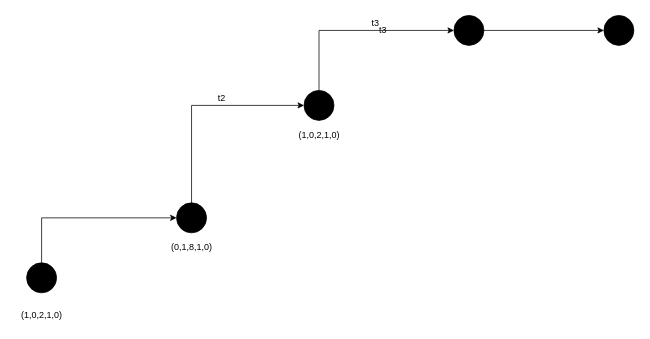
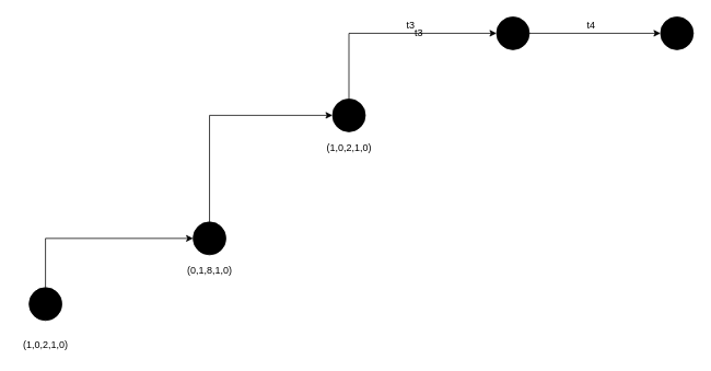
  <mxCell id="0" />
  <mxCell id="1" parent="0" />
  <mxCell id="2" style="edgeStyle=orthogonalEdgeStyle;rounded=0;orthogonalLoop=1;jettySize=auto;html=1;exitX=0.5;exitY=0;exitDx=0;exitDy=0;entryX=0;entryY=0.5;entryDx=0;entryDy=0;" edge="1" parent="1" source="3" target="5"><mxGeometry relative="1" as="geometry" /></mxCell>
  <mxCell id="3" value="" style="ellipse;whiteSpace=wrap;html=1;aspect=fixed;fillColor=#000000;" vertex="1" parent="1"><mxGeometry x="35" y="350" width="40" height="40" as="geometry" /></mxCell>
  <mxCell id="4" style="edgeStyle=orthogonalEdgeStyle;rounded=0;orthogonalLoop=1;jettySize=auto;html=1;exitX=0.5;exitY=0;exitDx=0;exitDy=0;entryX=0;entryY=0.5;entryDx=0;entryDy=0;" edge="1" parent="1" source="5" target="9"><mxGeometry relative="1" as="geometry" /></mxCell>
  <mxCell id="5" value="" style="ellipse;whiteSpace=wrap;html=1;aspect=fixed;fillColor=#000000;" vertex="1" parent="1"><mxGeometry x="235" y="270" width="40" height="40" as="geometry" /></mxCell>
  <mxCell id="6" value="(1,0,2,1,0)" style="text;html=1;align=center;verticalAlign=middle;resizable=0;points=[];autosize=1;strokeColor=none;fillColor=none;" vertex="1" parent="1"><mxGeometry x="20" y="410" width="70" height="20" as="geometry" /></mxCell>
  <mxCell id="7" value="(0,1,8,1,0)" style="text;html=1;align=center;verticalAlign=middle;resizable=0;points=[];autosize=1;strokeColor=none;fillColor=none;" vertex="1" parent="1"><mxGeometry x="220" y="320" width="70" height="20" as="geometry" /></mxCell>
  <mxCell id="8" style="edgeStyle=orthogonalEdgeStyle;rounded=0;orthogonalLoop=1;jettySize=auto;html=1;exitX=0.5;exitY=0;exitDx=0;exitDy=0;entryX=0;entryY=0.5;entryDx=0;entryDy=0;" edge="1" parent="1" source="9" target="13"><mxGeometry relative="1" as="geometry" /></mxCell>
  <mxCell id="9" value="" style="ellipse;whiteSpace=wrap;html=1;aspect=fixed;fillColor=#000000;" vertex="1" parent="1"><mxGeometry x="405" width="40" height="40" as="geometry" y="120" /></mxCell>
- <mxCell id="10" value="t2" style="text;html=1;align=center;verticalAlign=middle;resizable=0;points=[];autosize=1;strokeColor=none;fillColor=none;" vertex="1" parent="1"><mxGeometry x="280" width="30" height="20" as="geometry" y="120" /></mxCell>
  <mxCell id="11" value="(1,0,2,1,0)" style="text;html=1;align=center;verticalAlign=middle;resizable=0;points=[];autosize=1;strokeColor=none;fillColor=none;" vertex="1" parent="1"><mxGeometry x="390" y="170" width="70" height="20" as="geometry" /></mxCell>
  <mxCell id="12" style="edgeStyle=orthogonalEdgeStyle;rounded=0;orthogonalLoop=1;jettySize=auto;html=1;exitX=1;exitY=0.5;exitDx=0;exitDy=0;entryX=0;entryY=0.5;entryDx=0;entryDy=0;" edge="1" parent="1" source="13" target="15"><mxGeometry relative="1" as="geometry" /></mxCell>
  <mxCell id="13" value="" style="ellipse;whiteSpace=wrap;html=1;aspect=fixed;fillColor=#000000;" vertex="1" parent="1"><mxGeometry x="605" y="20" width="40" height="40" as="geometry" /></mxCell>
  <mxCell id="14" value="t3" style="text;html=1;align=center;verticalAlign=middle;resizable=0;points=[];autosize=1;strokeColor=none;fillColor=none;" vertex="1" parent="1"><mxGeometry x="485" y="20" width="30" height="20" as="geometry" /></mxCell>
  <mxCell id="15" value="" style="ellipse;whiteSpace=wrap;html=1;aspect=fixed;fillColor=#000000;" vertex="1" parent="1"><mxGeometry x="805" y="20" width="40" height="40" as="geometry" /></mxCell>
+ <mxCell id="16" value="t4" style="text;html=1;align=center;verticalAlign=middle;resizable=0;points=[];autosize=1;strokeColor=none;fillColor=none;" vertex="1" parent="1"><mxGeometry x="705" y="20" width="30" height="20" as="geometry" /></mxCell>
  <mxCell id="17" value="t3" style="text;html=1;align=center;verticalAlign=middle;resizable=0;points=[];autosize=1;strokeColor=none;fillColor=none;" vertex="1" parent="1"><mxGeometry x="495" y="30" width="30" height="20" as="geometry" /></mxCell>
